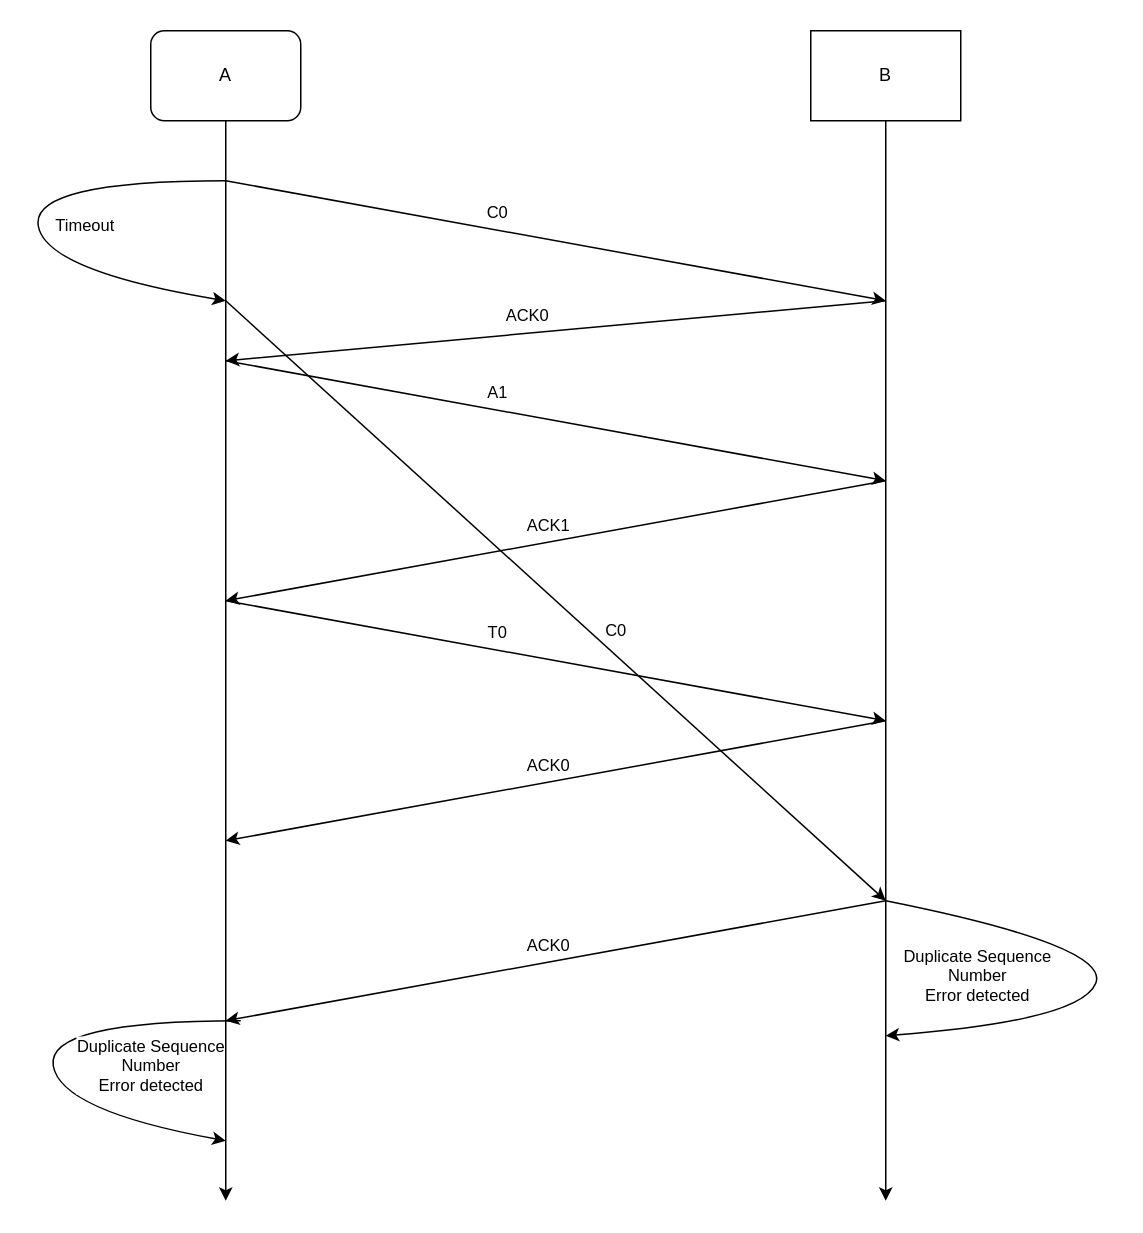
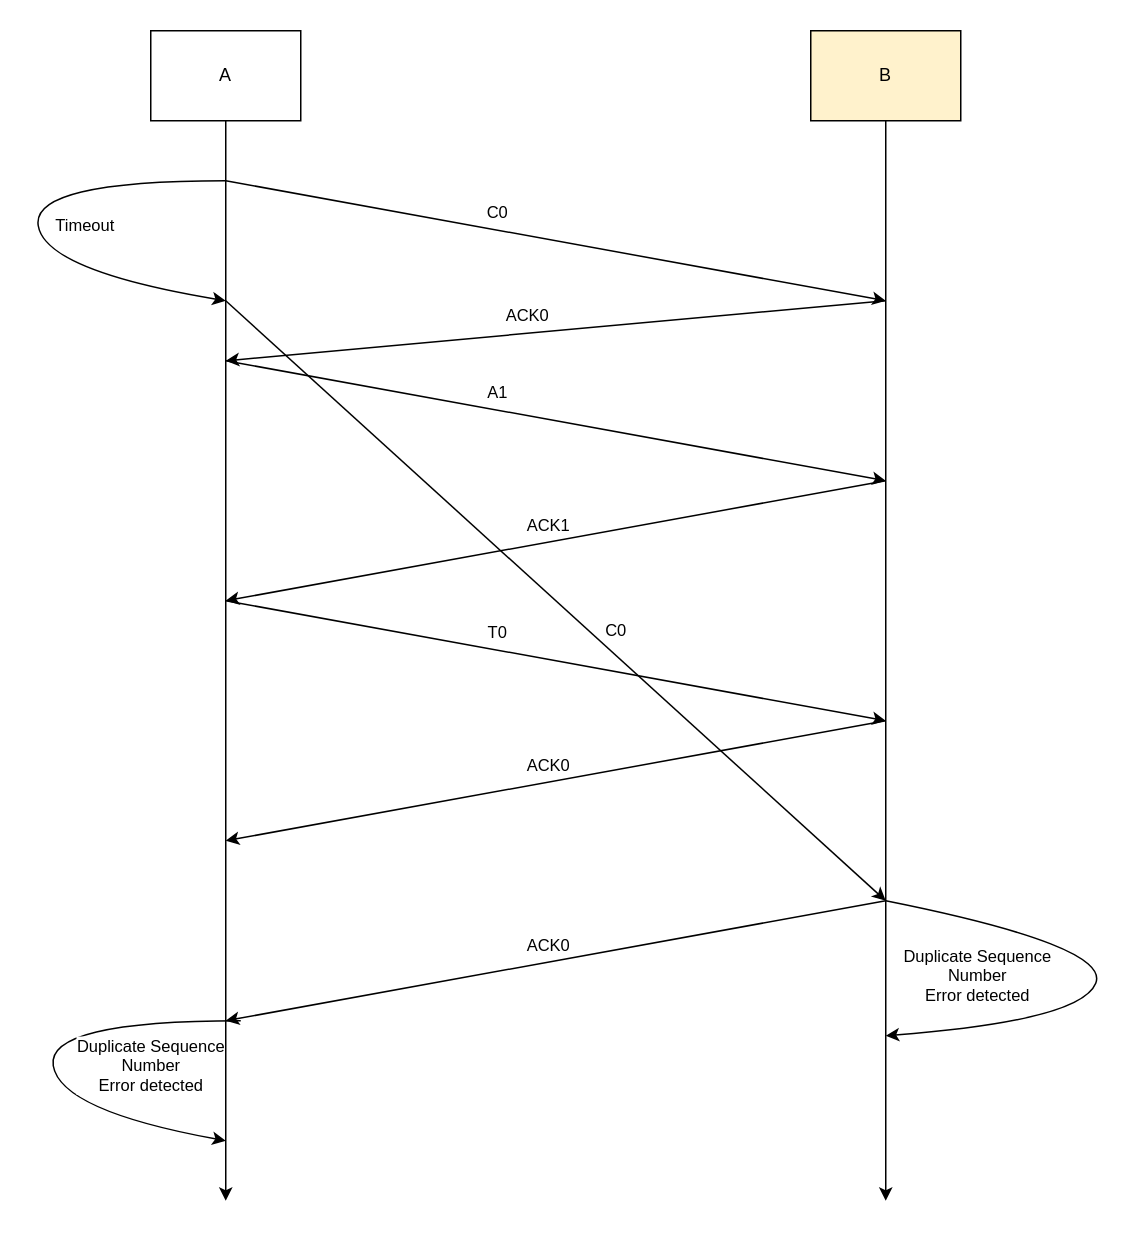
  <mxCell id="0" />
  <mxCell id="1" parent="0" />
- <mxCell id="2" value="A" style="whiteSpace=wrap;html=1;rounded=1;" parent="1" vertex="1"><mxGeometry x="100" y="20" width="100" height="60" as="geometry" /></mxCell>
- <mxCell id="3" value="B" style="rounded=0;whiteSpace=wrap;html=1;" parent="1" vertex="1"><mxGeometry x="540" y="20" width="100" height="60" as="geometry" /></mxCell>
+ <mxCell id="2" value="A" style="rounded=0;whiteSpace=wrap;html=1;" parent="1" vertex="1"><mxGeometry x="100" y="20" width="100" height="60" as="geometry" /></mxCell>
+ <mxCell id="3" value="B" style="rounded=0;whiteSpace=wrap;html=1;fillColor=#fff2cc;" parent="1" vertex="1"><mxGeometry x="540" y="20" width="100" height="60" as="geometry" /></mxCell>
  <mxCell id="4" value="" style="endArrow=classic;html=1;rounded=0;" parent="1" source="2" edge="1"><mxGeometry width="50" height="50" relative="1" as="geometry"><mxPoint x="340" y="440" as="sourcePoint" /><mxPoint x="150" y="800" as="targetPoint" /></mxGeometry></mxCell>
  <mxCell id="5" value="" style="endArrow=classic;html=1;rounded=0;" parent="1" source="3" edge="1"><mxGeometry width="50" height="50" relative="1" as="geometry"><mxPoint x="570" y="90" as="sourcePoint" /><mxPoint x="590" y="800" as="targetPoint" /></mxGeometry></mxCell>
  <mxCell id="6" value="" style="endArrow=classic;html=1;rounded=0;" parent="1" edge="1"><mxGeometry width="50" height="50" relative="1" as="geometry"><mxPoint x="150" y="120" as="sourcePoint" /><mxPoint x="590" y="200" as="targetPoint" /></mxGeometry></mxCell>
  <mxCell id="7" value="C0" style="edgeLabel;html=1;align=center;verticalAlign=middle;resizable=0;points=[];" parent="6" vertex="1" connectable="0"><mxGeometry x="-0.223" relative="1" as="geometry"><mxPoint x="9" y="-11" as="offset" /></mxGeometry></mxCell>
  <mxCell id="8" value="" style="endArrow=classic;html=1;rounded=0;" parent="1" edge="1"><mxGeometry width="50" height="50" relative="1" as="geometry"><mxPoint x="590" y="200" as="sourcePoint" /><mxPoint x="150" y="240" as="targetPoint" /></mxGeometry></mxCell>
  <mxCell id="9" value="ACK0" style="edgeLabel;html=1;align=center;verticalAlign=middle;resizable=0;points=[];" parent="8" vertex="1" connectable="0"><mxGeometry x="0.15" relative="1" as="geometry"><mxPoint x="13" y="-13" as="offset" /></mxGeometry></mxCell>
  <mxCell id="10" value="" style="endArrow=classic;html=1;rounded=0;" parent="1" edge="1"><mxGeometry width="50" height="50" relative="1" as="geometry"><mxPoint x="150" y="240" as="sourcePoint" /><mxPoint x="590" y="320" as="targetPoint" /></mxGeometry></mxCell>
  <mxCell id="11" value="A1" style="edgeLabel;html=1;align=center;verticalAlign=middle;resizable=0;points=[];" parent="10" vertex="1" connectable="0"><mxGeometry x="-0.223" relative="1" as="geometry"><mxPoint x="9" y="-11" as="offset" /></mxGeometry></mxCell>
  <mxCell id="12" value="" style="endArrow=classic;html=1;rounded=0;" parent="1" edge="1"><mxGeometry width="50" height="50" relative="1" as="geometry"><mxPoint x="590" y="320" as="sourcePoint" /><mxPoint x="150" y="400" as="targetPoint" /></mxGeometry></mxCell>
  <mxCell id="13" value="ACK1" style="edgeLabel;html=1;align=center;verticalAlign=middle;resizable=0;points=[];" parent="12" vertex="1" connectable="0"><mxGeometry x="0.15" relative="1" as="geometry"><mxPoint x="27" y="-16" as="offset" /></mxGeometry></mxCell>
  <mxCell id="14" value="" style="curved=1;endArrow=classic;html=1;rounded=0;" parent="1" edge="1"><mxGeometry width="50" height="50" relative="1" as="geometry"><mxPoint x="150" y="120" as="sourcePoint" /><mxPoint x="150" y="200" as="targetPoint" /><Array as="points"><mxPoint x="20" y="120" /><mxPoint x="30" y="180" /></Array></mxGeometry></mxCell>
  <mxCell id="15" value="Timeout" style="edgeLabel;html=1;align=center;verticalAlign=middle;resizable=0;points=[];" parent="14" vertex="1" connectable="0"><mxGeometry x="0.372" y="-7" relative="1" as="geometry"><mxPoint x="4" y="-41" as="offset" /></mxGeometry></mxCell>
  <mxCell id="16" value="" style="endArrow=classic;html=1;rounded=0;" parent="1" edge="1"><mxGeometry width="50" height="50" relative="1" as="geometry"><mxPoint x="150" y="199.99" as="sourcePoint" /><mxPoint x="590" y="600" as="targetPoint" /></mxGeometry></mxCell>
  <mxCell id="17" value="C0" style="edgeLabel;html=1;align=center;verticalAlign=middle;resizable=0;points=[];" parent="16" vertex="1" connectable="0"><mxGeometry x="-0.223" relative="1" as="geometry"><mxPoint x="89" y="64" as="offset" /></mxGeometry></mxCell>
  <mxCell id="18" value="" style="endArrow=classic;html=1;rounded=0;" parent="1" edge="1"><mxGeometry width="50" height="50" relative="1" as="geometry"><mxPoint x="150" y="400" as="sourcePoint" /><mxPoint x="590" y="480" as="targetPoint" /></mxGeometry></mxCell>
  <mxCell id="19" value="T0" style="edgeLabel;html=1;align=center;verticalAlign=middle;resizable=0;points=[];" parent="18" vertex="1" connectable="0"><mxGeometry x="-0.223" relative="1" as="geometry"><mxPoint x="9" y="-11" as="offset" /></mxGeometry></mxCell>
  <mxCell id="20" value="" style="endArrow=classic;html=1;rounded=0;" parent="1" edge="1"><mxGeometry width="50" height="50" relative="1" as="geometry"><mxPoint x="590" y="480" as="sourcePoint" /><mxPoint x="150" y="560" as="targetPoint" /></mxGeometry></mxCell>
  <mxCell id="21" value="ACK0" style="edgeLabel;html=1;align=center;verticalAlign=middle;resizable=0;points=[];" parent="20" vertex="1" connectable="0"><mxGeometry x="0.15" relative="1" as="geometry"><mxPoint x="27" y="-16" as="offset" /></mxGeometry></mxCell>
  <mxCell id="22" value="" style="endArrow=classic;html=1;rounded=0;" parent="1" edge="1"><mxGeometry width="50" height="50" relative="1" as="geometry"><mxPoint x="590" y="600" as="sourcePoint" /><mxPoint x="150" y="680" as="targetPoint" /></mxGeometry></mxCell>
  <mxCell id="23" value="ACK0" style="edgeLabel;html=1;align=center;verticalAlign=middle;resizable=0;points=[];" parent="22" vertex="1" connectable="0"><mxGeometry x="0.15" relative="1" as="geometry"><mxPoint x="27" y="-16" as="offset" /></mxGeometry></mxCell>
  <mxCell id="24" value="" style="curved=1;endArrow=classic;html=1;rounded=0;" parent="1" edge="1"><mxGeometry width="50" height="50" relative="1" as="geometry"><mxPoint x="590" y="600" as="sourcePoint" /><mxPoint x="590" y="690" as="targetPoint" /><Array as="points"><mxPoint x="740" y="630" /><mxPoint x="720" y="680" /></Array></mxGeometry></mxCell>
  <mxCell id="25" value="Duplicate Sequence&lt;div&gt;Number&lt;br&gt;Error detected&lt;/div&gt;" style="edgeLabel;html=1;align=center;verticalAlign=middle;resizable=0;points=[];" parent="24" vertex="1" connectable="0"><mxGeometry x="0.372" y="-7" relative="1" as="geometry"><mxPoint x="-45" y="-25" as="offset" /></mxGeometry></mxCell>
  <mxCell id="26" value="" style="curved=1;endArrow=classic;html=1;rounded=0;" parent="1" edge="1"><mxGeometry width="50" height="50" relative="1" as="geometry"><mxPoint x="160" y="680" as="sourcePoint" /><mxPoint x="150" y="760" as="targetPoint" /><Array as="points"><mxPoint x="30" y="680" /><mxPoint x="40" y="740" /></Array></mxGeometry></mxCell>
  <mxCell id="27" value="Duplicate Sequence&lt;div&gt;Number&lt;br&gt;Error detected&lt;/div&gt;" style="edgeLabel;html=1;align=center;verticalAlign=middle;resizable=0;points=[];" vertex="1" connectable="0" parent="1"><mxGeometry x="99.999" y="709.998" as="geometry" /></mxCell>
